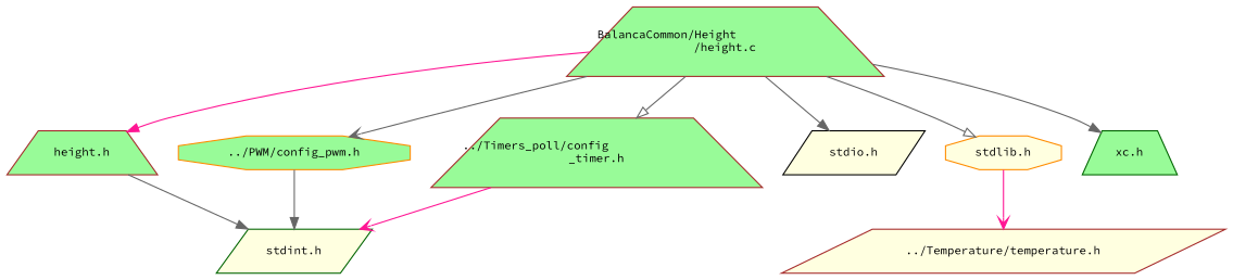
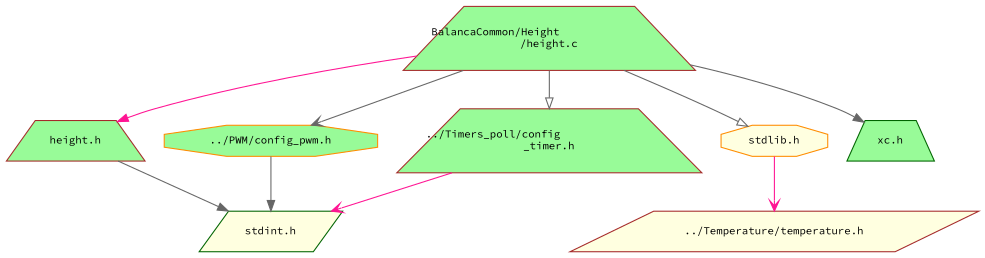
  digraph {
    fontname="Source Code Pro"
    node [color=brown fillcolor=palegreen fontname="Source Code Pro" fontsize=10 shape=trapezium style=filled]
    edge [arrowhead=normal color=gray40 fontname="Source Code Pro" fontsize=10 labelfontname=Helvetica labelfontsize=10 style=solid]
    n1 [fontcolor=black height=0.2 label="BalancaCommon/Height\l/height.c" width=0.4]
    n2 [height=0.2 label="height.h" width=0.4]
    n3 [color=darkorange height=0.2 label="../PWM/config_pwm.h" shape=octagon width=0.4]
    n4 [height=0.2 label="../Timers_poll/config\l_timer.h" width=0.4]
-   n5 [color=black fillcolor=lightyellow height=0.2 label="stdio.h" shape=parallelogram width=0.4]
    n6 [color=darkorange fillcolor=lightyellow height=0.2 label="stdlib.h" shape=octagon width=0.4]
    n7 [color=darkgreen height=0.2 label="xc.h" width=0.4]
    n8 [color=darkgreen fillcolor=lightyellow height=0.2 label="stdint.h" shape=parallelogram width=0.4]
    n9 [fillcolor=lightyellow height=0.2 label="../Temperature/temperature.h" shape=parallelogram width=0.4]
    n1 -> n2 [color=deeppink]
    n1 -> n3 [arrowhead=vee]
    n1 -> n4 [arrowhead=onormal]
-   n1 -> n5
    n1 -> n6 [arrowhead=onormal]
    n1 -> n7
    n2 -> n8
    n3 -> n8
    n4 -> n8 [arrowhead=vee color=deeppink]
    n6 -> n9 [arrowhead=vee color=deeppink]
  }
